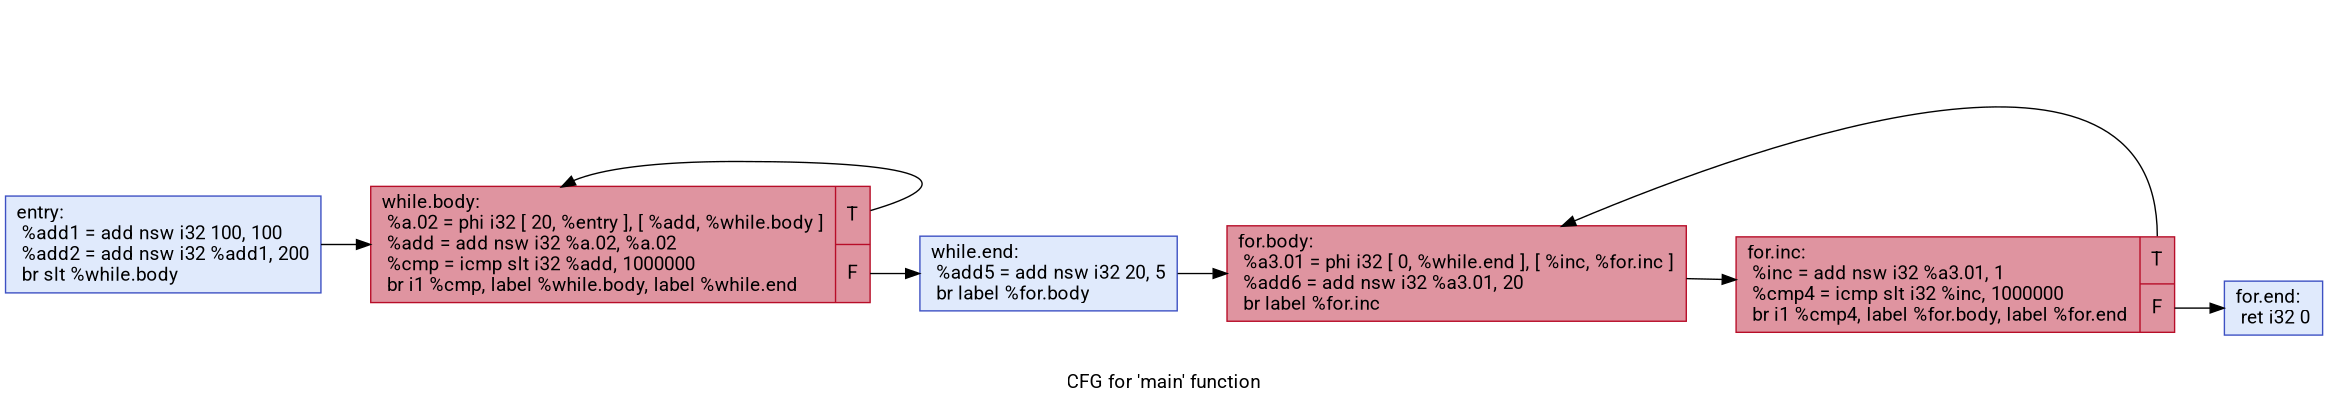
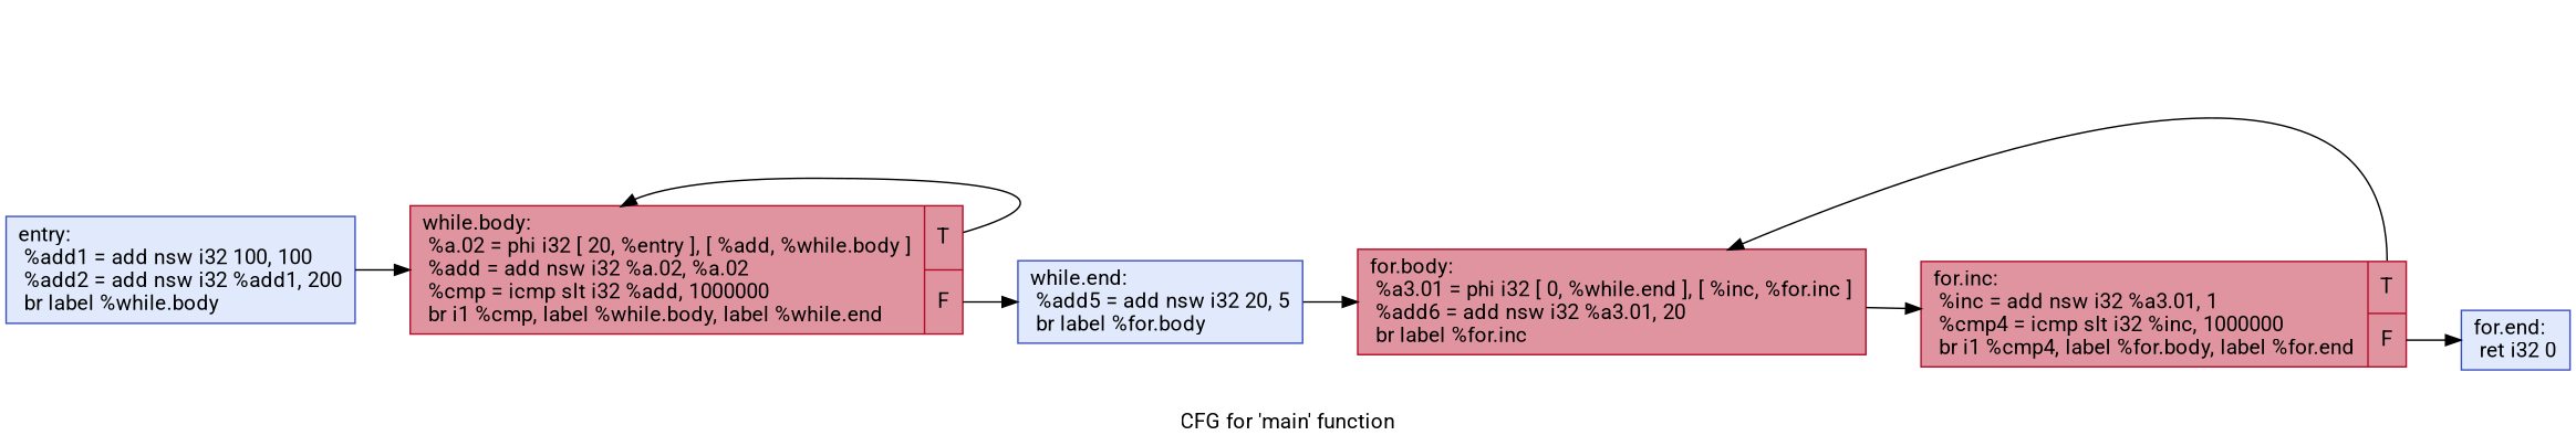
  digraph {
    label="CFG for 'main' function"
    rankdir=LR
    fontname=Roboto
    node [color="#3d50c3ff" fillcolor="#b9d0f970" shape=record style=filled fontname=Roboto]
    edge [fontname=Roboto]
-   n1 [label="{entry:\l  %add1 = add nsw i32 100, 100\l  %add2 = add nsw i32 %add1, 200\l  br slt %while.body\l}"]
+   n1 [label="{entry:\l  %add1 = add nsw i32 100, 100\l  %add2 = add nsw i32 %add1, 200\l  br label %while.body\l}"]
    n2 [color="#b70d28ff" fillcolor="#b70d2870" label="{while.body:                                       \l  %a.02 = phi i32 [ 20, %entry ], [ %add, %while.body ]\l  %add = add nsw i32 %a.02, %a.02\l  %cmp = icmp slt i32 %add, 1000000\l  br i1 %cmp, label %while.body, label %while.end\l|{<s0>T|<s1>F}}"]
    n3 [label="{while.end:                                        \l  %add5 = add nsw i32 20, 5\l  br label %for.body\l}"]
    n4 [color="#b70d28ff" fillcolor="#b70d2870" label="{for.body:                                         \l  %a3.01 = phi i32 [ 0, %while.end ], [ %inc, %for.inc ]\l  %add6 = add nsw i32 %a3.01, 20\l  br label %for.inc\l}"]
    n5 [color="#b70d28ff" fillcolor="#b70d2870" label="{for.inc:                                          \l  %inc = add nsw i32 %a3.01, 1\l  %cmp4 = icmp slt i32 %inc, 1000000\l  br i1 %cmp4, label %for.body, label %for.end\l|{<s0>T|<s1>F}}"]
    n6 [label="{for.end:                                          \l  ret i32 0\l}"]
    n1 -> n2
    n2 -> n2 [tailport=s0]
    n2 -> n3 [tailport=s1]
    n3 -> n4
    n4 -> n5
    n5 -> n4 [tailport=s0]
    n5 -> n6 [tailport=s1]
  }
